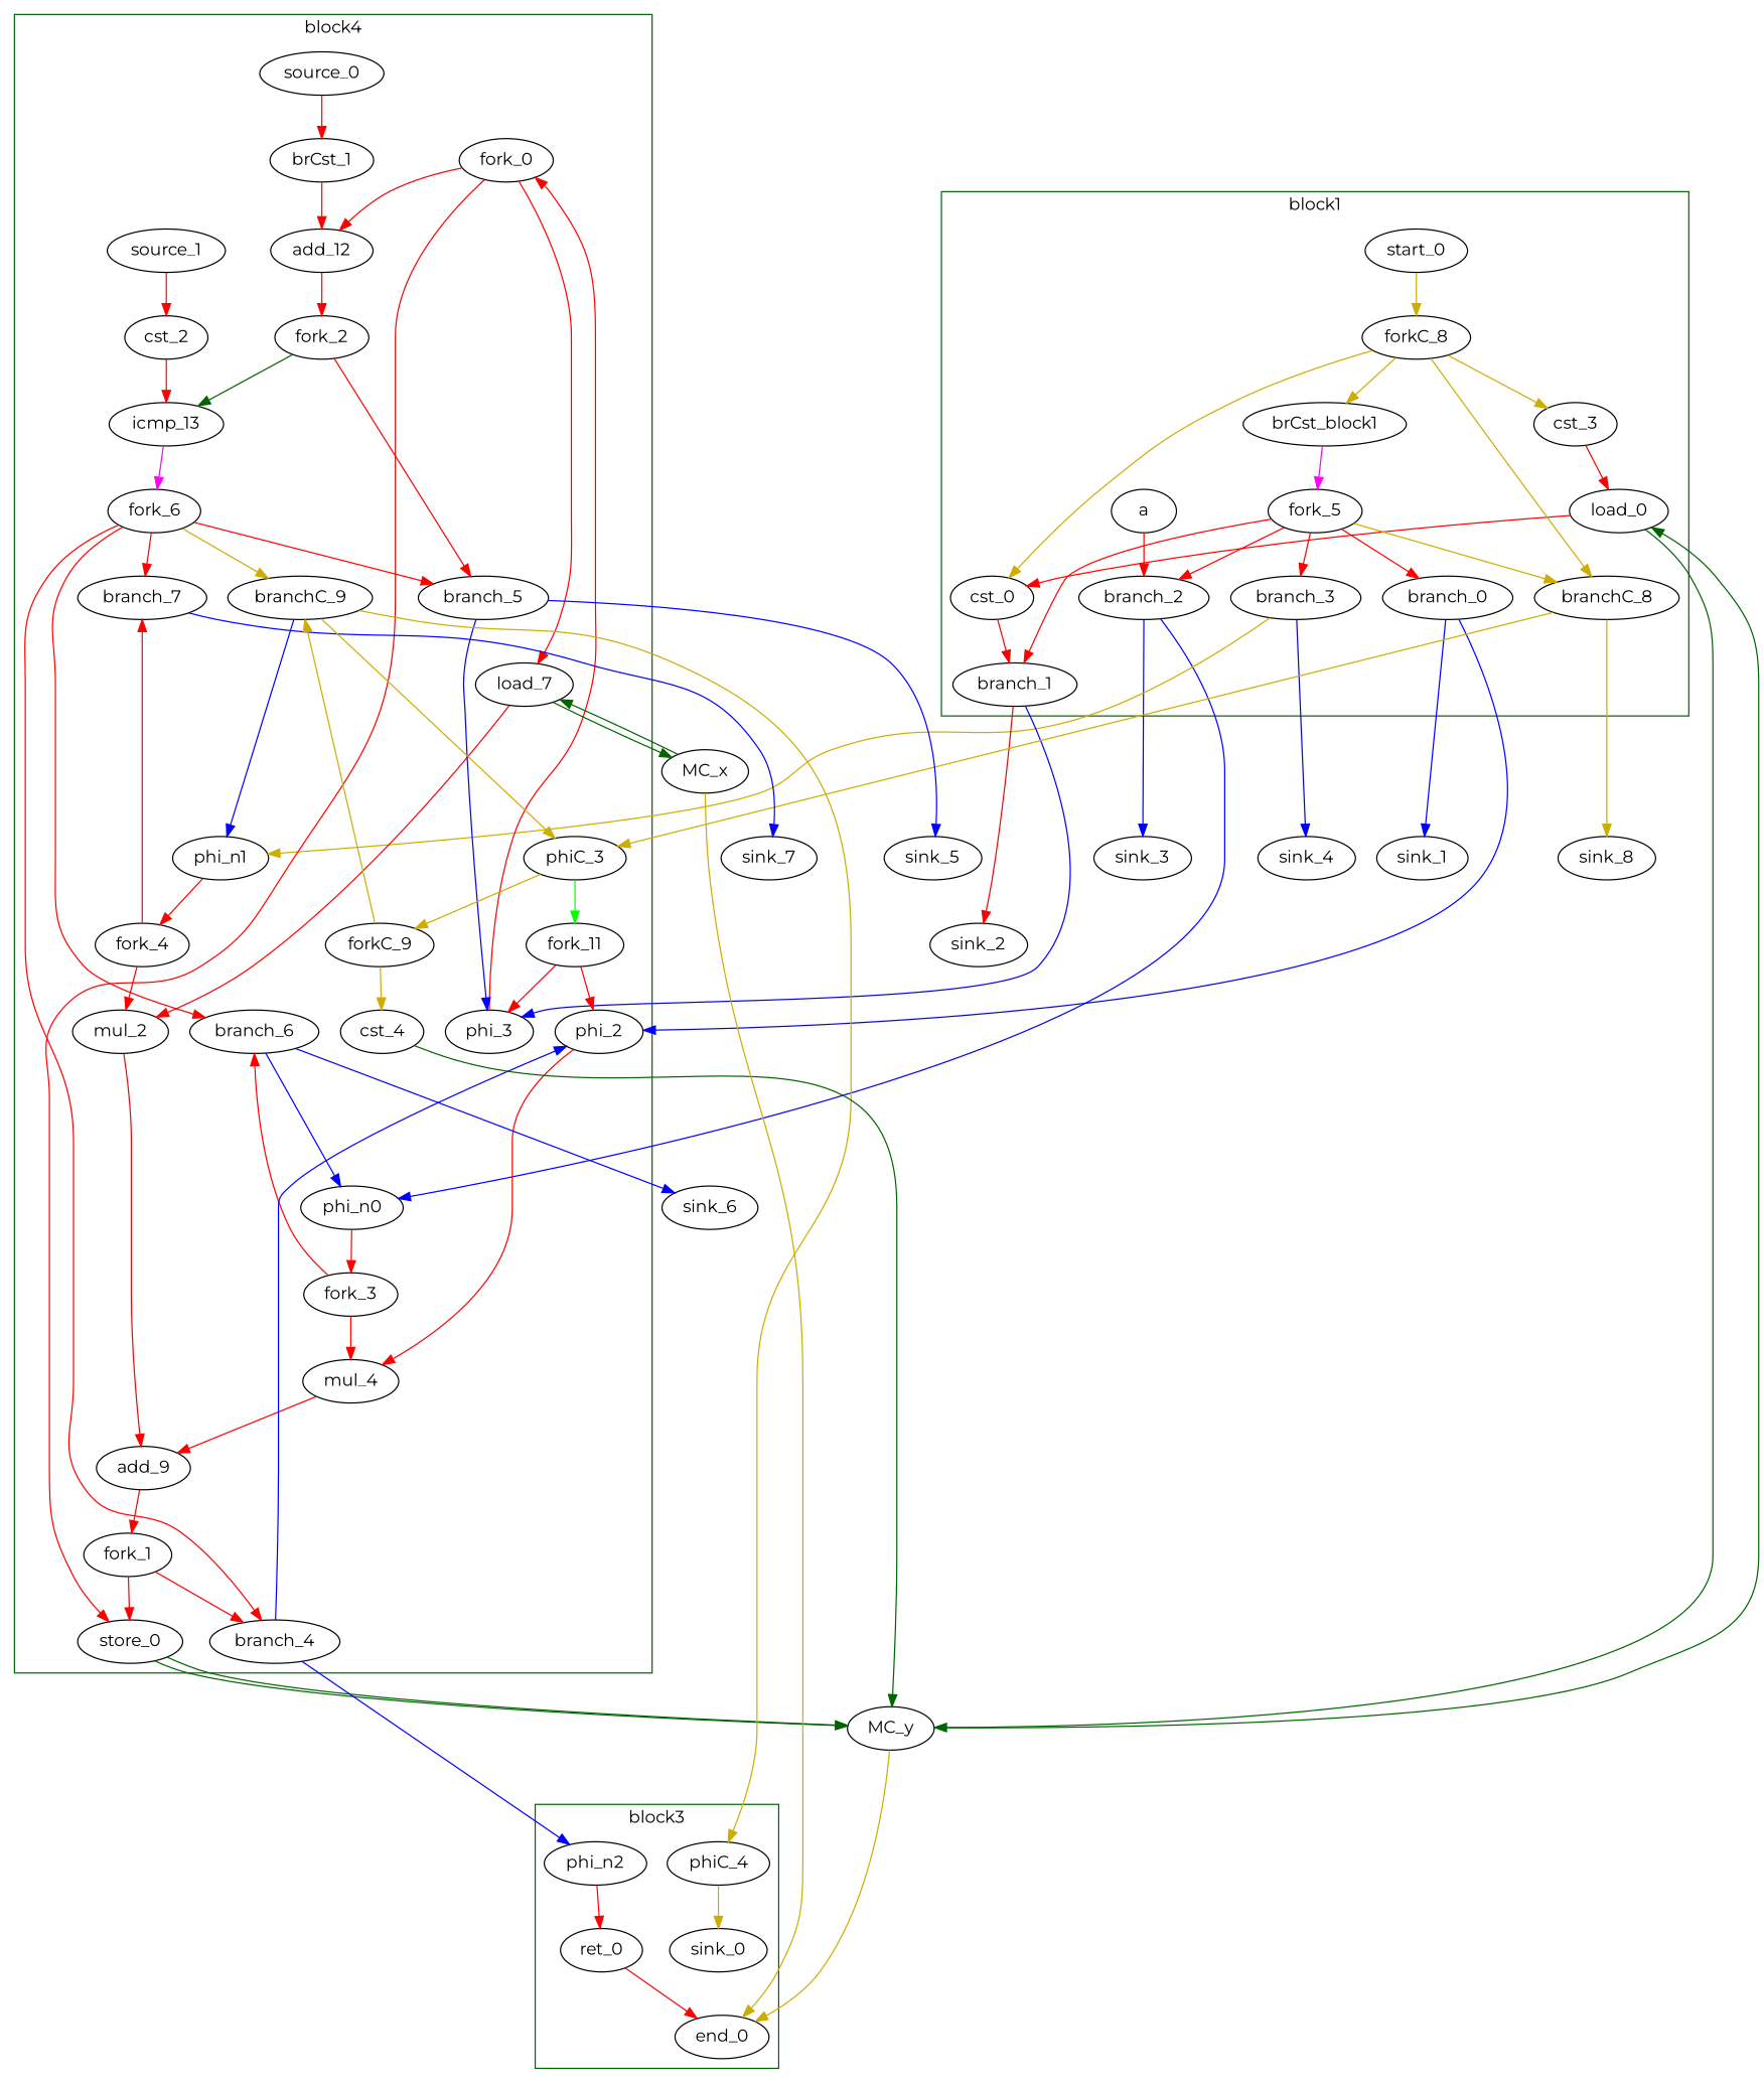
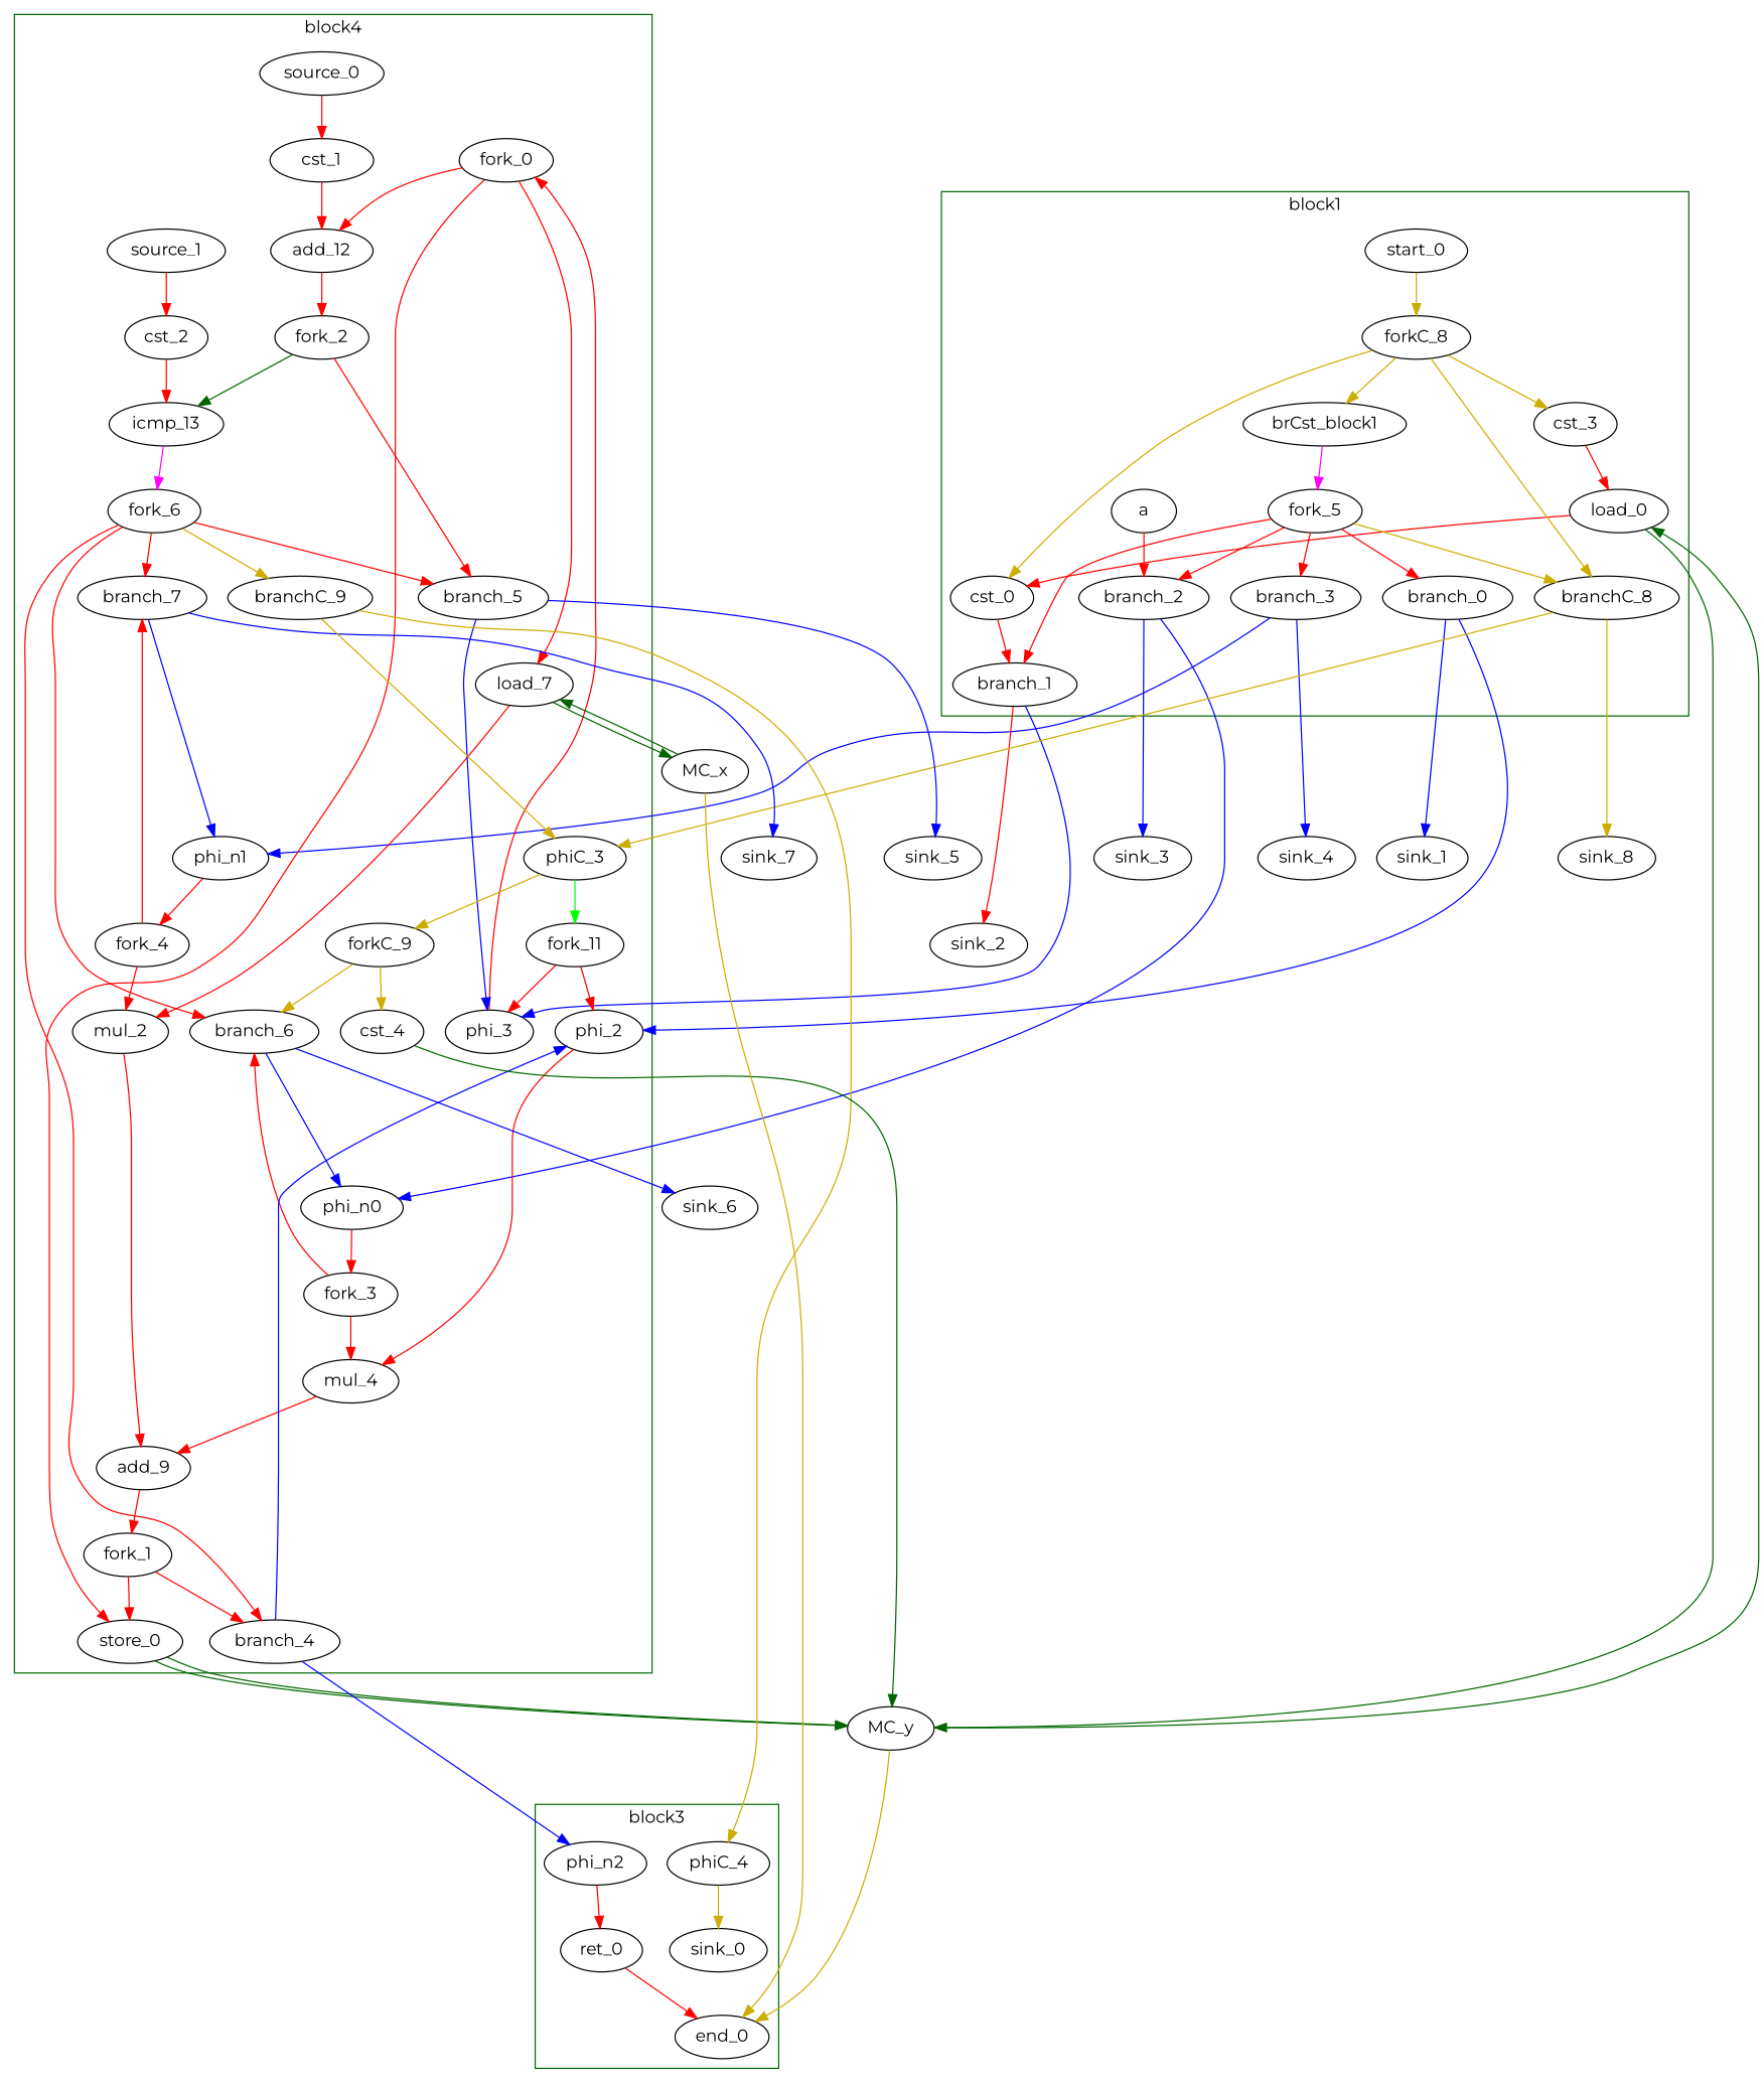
  digraph {
    fontname=Montserrat
    splines=spline
    node [bbID=2 fontname=Montserrat in="in1:32" out="out1:32" type=Branch]
    edge [color=red fontname=Montserrat from=out1 to=in1]
    a [bbID=1 type=Entry]
    branch_2 [bbID=1 in="in1:32 in2?:1" out="out1+:32 out2-:32"]
    branch_3 [bbID=1 in="in1:32 in2?:1" out="out1+:32 out2-:32"]
    load_0 [II=1 bbID=1 delay=0.000 in="in1:32 in2:32" latency=2 op=mc_load_op out="out1:32 out2:32 " portId=0 type=Operator]
    branch_0 [bbID=1 in="in1:32 in2?:1" out="out1+:32 out2-:32"]
    brCst_block1 [bbID=1 in="in1:1" out="out1:1" type=Constant value="0x1"]
    fork_5 [bbID=1 in="in1:1" out="out1:1 out2:1 out3:1 out4:1 out5:1 " type=Fork]
    cst_0 [bbID=1 type=Constant value="0x00000001"]
    branch_1 [bbID=1 in="in1:32 in2?:1" out="out1+:32 out2-:32"]
    cst_3 [bbID=1 type=Constant value="0x00000000"]
    branchC_8 [bbID=1 in="in1:0 in2?:1" out="out1+:0 out2-:0"]
    start_0 [bbID=1 control=true in="in1:0" out="out1:0" type=Entry]
    forkC_8 [bbID=1 in="in1:0" out="out1:0 out2:0 out3:0 out4:0 " type=Fork]
    phi_2 [delay=0.366 in="in1?:1 in2:32 in3:32 " type=Mux]
    mul_4 [II=1 delay=0.000 in="in1:32 in2:32 " latency=4 op=mul_op out="out1:32 " type=Operator]
    phi_3 [delay=0.366 in="in1?:1 in2:32 in3:32 " type=Mux]
    fork_0 [out="out1:32 out2:32 out3:32 " type=Fork]
    add_9 [II=1 delay=1.693 in="in1:32 in2:32 " latency=0 op=add_op out="out1:32 " type=Operator]
    load_7 [II=1 delay=0.000 in="in1:32 in2:32" latency=2 op=mc_load_op out="out1:32 out2:32 " portId=0 type=Operator]
    n20 [II=1 delay=0.000 in="in1:32 in2:32 " label=mul_2 latency=4 op=mul_op out="out1:32 " type=Operator]
    fork_1 [out="out1:32 out2:32 " type=Fork]
    store_0 [II=1 delay=0.000 in="in1:32 in2:32 " latency=0 op=mc_store_op out="out1:32 out2:32" portId=0 type=Operator]
-   cst_1 [type=Constant value="0x00000001" label=brCst_1]
+   cst_1 [type=Constant value="0x00000001"]
    add_12 [II=1 delay=1.693 in="in1:32 in2:32 " latency=0 op=add_op out="out1:32 " type=Operator]
    fork_2 [out="out1:32 out2:32 " type=Fork]
    cst_2 [type=Constant value="0x000003E8"]
    icmp_13 [II=1 delay=1.530 in="in1:32 in2:32 " latency=0 op=icmp_ult_op out="out1:1 " type=Operator]
    fork_6 [in="in1:1" out="out1:1 out2:1 out3:1 out4:1 out5:1 " type=Fork]
    phi_n0 [delay=0.366 in="in1:32 in2:32 " type=Merge]
    fork_3 [out="out1:32 out2:32 " type=Fork]
    phi_n1 [delay=0.366 in="in1:32 in2:32 " type=Merge]
    fork_4 [out="out1:32 out2:32 " type=Fork]
    branch_4 [in="in1:32 in2?:1" out="out1+:32 out2-:32"]
    branch_5 [in="in1:32 in2?:1" out="out1+:32 out2-:32"]
    branch_6 [in="in1:32 in2?:1" out="out1+:32 out2-:32"]
    branch_7 [in="in1:32 in2?:1" out="out1+:32 out2-:32"]
    branchC_9 [in="in1:0 in2?:1" out="out1+:0 out2-:0"]
    cst_4 [type=Constant value="0x00000001"]
    phiC_3 [delay=0.166 in="in1:0 in2:0 " out="out1:0 out2?:1" type=CntrlMerge]
    forkC_9 [in="in1:0" out="out1:0 out2:0 " type=Fork]
    fork_11 [in="in1:1" out="out1:1 out2:1 " type=Fork]
    source_0 [type=Source in=""]
    source_1 [type=Source in=""]
    ret_0 [II=1 bbID=3 delay=0.000 in="in1:32 " latency=0 op=ret_op out="out1:32 " type=Operator]
    end_0 [bbID=0 in="in1:0*e in2:0*e in3:32 " type=Exit]
    phi_n2 [bbID=3 delay=0.000 in="in1:32 " type=Merge]
    phiC_4 [bbID=3 delay=0.166 in="in1:0 " out="out1:0" type=Merge]
    sink_0 [bbID=0 in="in1:0" type=Sink out=""]
    sink_3 [bbID=0 type=Sink out=""]
    sink_4 [bbID=0 type=Sink out=""]
    MC_y [bbID=0 bbcount=1 in="in1:32*c0 in2:32*l0a in3:32*s0a in4:32*s0d " ldcount=1 memory=y out="out1:32*l0d out2:0*e " stcount=1 type=MC]
    sink_1 [bbID=0 type=Sink out=""]
    sink_2 [bbID=0 type=Sink out=""]
    sink_8 [bbID=0 in="in1:0" type=Sink out=""]
    MC_x [bbID=0 bbcount=0 in="in1:32*l0a " ldcount=1 memory=x out="out1:32*l0d out2:0*e " stcount=0 type=MC]
    sink_5 [bbID=0 type=Sink out=""]
    sink_6 [bbID=0 type=Sink out=""]
    sink_7 [bbID=0 type=Sink out=""]
    subgraph cluster_1 {
      color=darkgreen
      label=block1
      a
      branch_2
      branch_3
      load_0
      branch_0
      brCst_block1
      fork_5
      cst_0
      branch_1
      cst_3
      branchC_8
      start_0
      forkC_8
    }
    subgraph cluster_2 {
      color=darkgreen
      label=block4
      phi_2
      mul_4
      phi_3
      fork_0
      add_9
      load_7
      n20
      fork_1
      store_0
      cst_1
      add_12
      fork_2
      cst_2
      icmp_13
      fork_6
      phi_n0
      fork_3
      phi_n1
      fork_4
      branch_4
      branch_5
      branch_6
      branch_7
      branchC_9
      cst_4
      phiC_3
      forkC_9
      fork_11
      source_0
      source_1
    }
    subgraph cluster_3 {
      color=darkgreen
      label=block3
      ret_0
      end_0
      phi_n2
      phiC_4
      sink_0
    }
    a -> branch_2
    branch_2 -> phi_n0 [color=blue minlen=3]
    branch_2 -> sink_3 [color=blue from=out2 minlen=3]
-   branch_3 -> phi_n1 [color=gold3 minlen=3]
+   branch_3 -> phi_n1 [color=blue minlen=3]
    branch_3 -> sink_4 [color=blue from=out2 minlen=3]
    load_0 -> cst_0
    load_0 -> MC_y [color=darkgreen from=out2 mem_address=true to=in2]
    branch_0 -> phi_2 [color=blue minlen=3 to=in2]
    branch_0 -> sink_1 [color=blue from=out2 minlen=3]
    brCst_block1 -> fork_5 [color=magenta]
    fork_5 -> branch_2 [from=out2 to=in2]
    fork_5 -> branch_3 [to=in2]
    fork_5 -> branch_0 [from=out4 to=in2]
    fork_5 -> branch_1 [from=out3 to=in2]
    fork_5 -> branchC_8 [color=gold3 from=out5 to=in2]
    cst_0 -> branch_1
    branch_1 -> phi_3 [color=blue minlen=3 to=in2]
    branch_1 -> sink_2 [from=out2 minlen=3]
    cst_3 -> load_0 [to=in2]
    branchC_8 -> phiC_3 [color=gold3 minlen=3]
    branchC_8 -> sink_8 [color=gold3 from=out2 minlen=3]
    start_0 -> forkC_8 [color=gold3]
    forkC_8 -> brCst_block1 [color=gold3 from=out4]
    forkC_8 -> cst_0 [color=gold3]
    forkC_8 -> cst_3 [color=gold3 from=out2]
    forkC_8 -> branchC_8 [color=gold3 from=out3]
    phi_2 -> mul_4
    mul_4 -> add_9
    phi_3 -> fork_0
    fork_0 -> load_7 [from=out2 to=in2]
    fork_0 -> store_0 [from=out3 to=in2]
    fork_0 -> add_12
    add_9 -> fork_1
    load_7 -> n20
    load_7 -> MC_x [color=darkgreen from=out2 mem_address=true]
    n20 -> add_9 [to=in2]
    fork_1 -> store_0
    fork_1 -> branch_4 [from=out2]
    store_0 -> MC_y [color=darkgreen from=out2 mem_address=true to=in3]
    store_0 -> MC_y [color=darkgreen mem_address=false to=in4]
    cst_1 -> add_12 [to=in2]
    add_12 -> fork_2
    fork_2 -> icmp_13 [color=darkgreen]
    fork_2 -> branch_5 [from=out2]
    cst_2 -> icmp_13 [to=in2]
    icmp_13 -> fork_6 [color=magenta]
    fork_6 -> branch_4 [from=out4 to=in2]
    fork_6 -> branch_5 [from=out3 to=in2]
    fork_6 -> branch_6 [from=out2 to=in2]
    fork_6 -> branch_7 [to=in2]
    fork_6 -> branchC_9 [color=gold3 from=out5 to=in2]
    phi_n0 -> fork_3
    fork_3 -> mul_4 [to=in2]
    fork_3 -> branch_6 [from=out2]
    phi_n1 -> fork_4
    fork_4 -> n20 [to=in2]
    fork_4 -> branch_7 [from=out2]
    branch_4 -> phi_2 [color=blue minlen=3 to=in3]
    branch_4 -> phi_n2 [color=blue from=out2 minlen=3]
    branch_5 -> phi_3 [color=blue minlen=3 to=in3]
    branch_5 -> sink_5 [color=blue from=out2 minlen=3]
    branch_6 -> phi_n0 [color=blue minlen=3 to=in2]
    branch_6 -> sink_6 [color=blue from=out2 minlen=3]
-   branchC_9 -> phi_n1 [color=blue minlen=3 to=in2]
+   branch_7 -> phi_n1 [color=blue minlen=3 to=in2]
    branch_7 -> sink_7 [color=blue from=out2 minlen=3]
    branchC_9 -> phiC_3 [color=gold3 minlen=3 to=in2]
    branchC_9 -> phiC_4 [color=gold3 from=out2 minlen=3]
    cst_4 -> MC_y [color=darkgreen]
    phiC_3 -> forkC_9 [color=gold3]
    phiC_3 -> fork_11 [color=green from=out2]
-   forkC_9 -> branchC_9 [color=gold3 from=out2]
+   forkC_9 -> branch_6 [color=gold3 from=out2]
    forkC_9 -> cst_4 [color=gold3]
    fork_11 -> phi_2
    fork_11 -> phi_3 [from=out2]
    source_0 -> cst_1
    source_1 -> cst_2
    ret_0 -> end_0 [to=in3]
    phi_n2 -> ret_0
    phiC_4 -> sink_0 [color=gold3]
    MC_y -> load_0 [color=darkgreen mem_address=false]
    MC_y -> end_0 [color=gold3 from=out2]
    MC_x -> load_7 [color=darkgreen mem_address=false]
    MC_x -> end_0 [color=gold3 from=out2 to=in2]
  }
